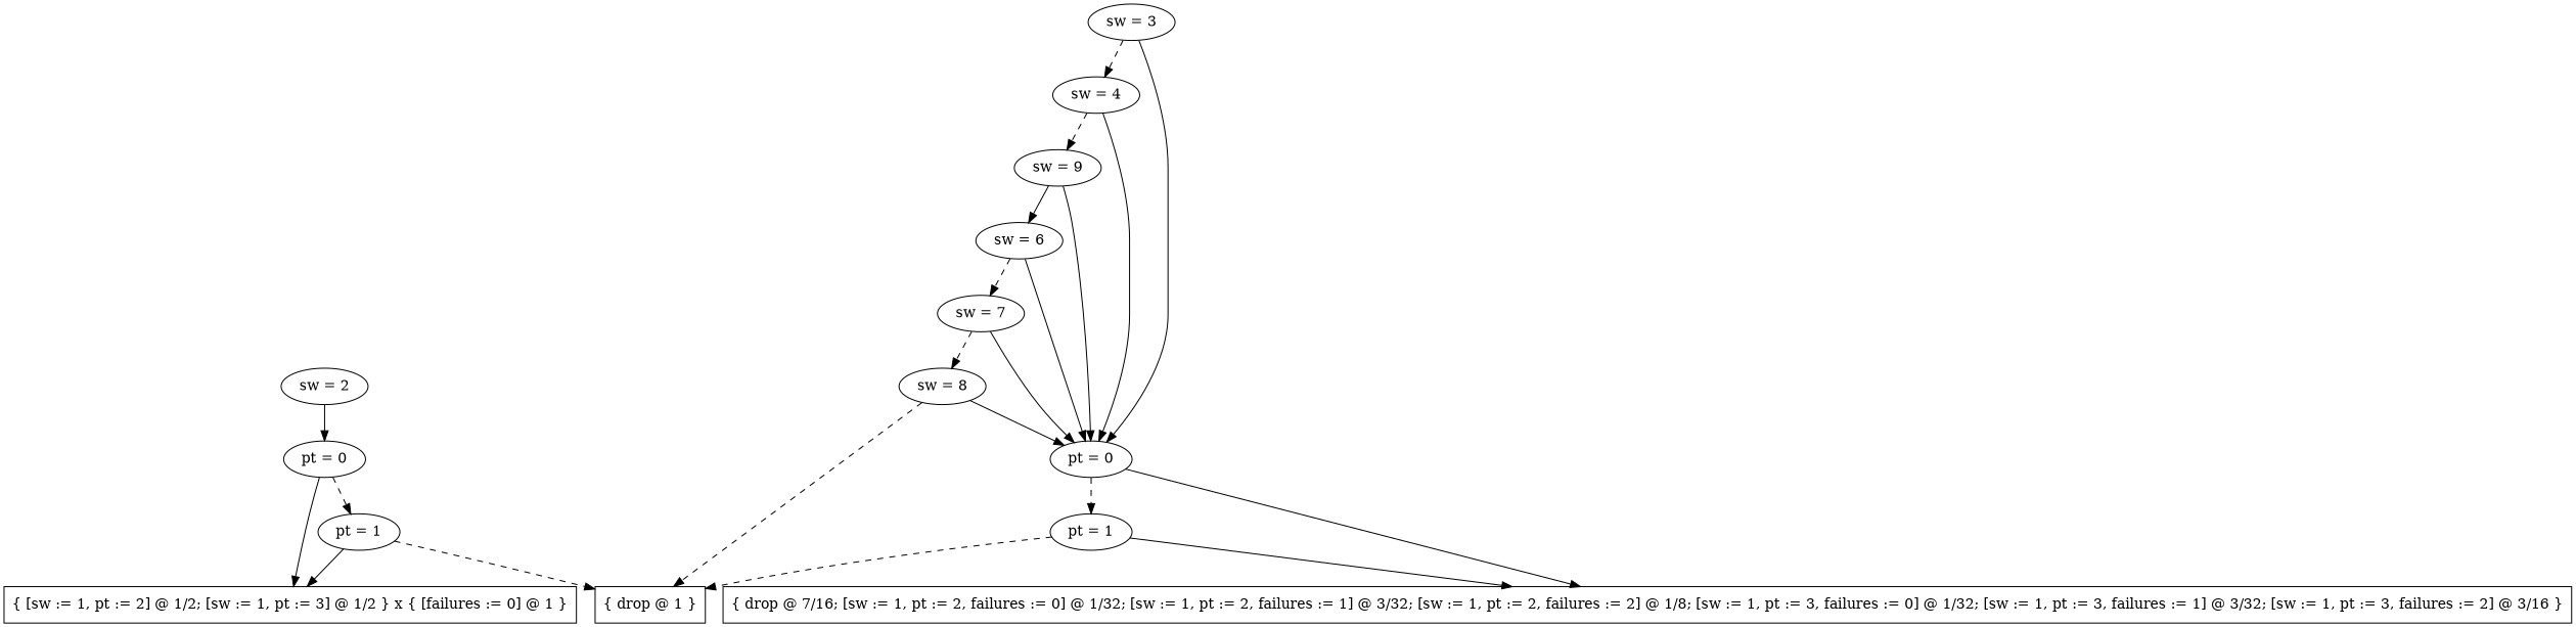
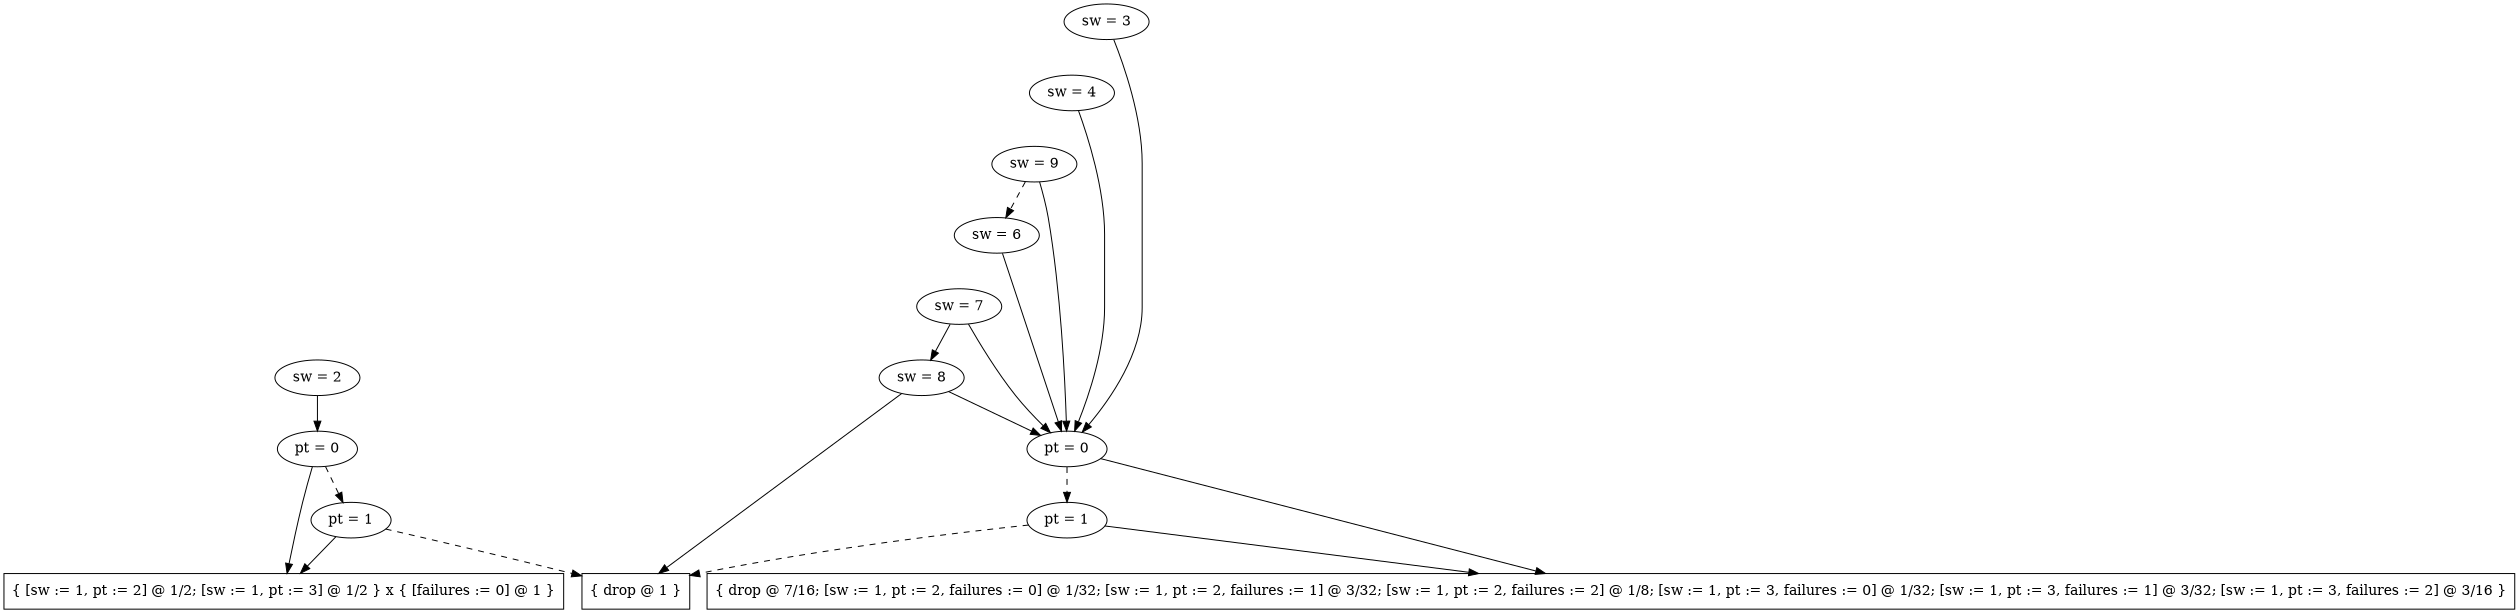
  digraph {
    n1 [label="sw = 4"]
    n2 [label="pt = 1"]
    n3 [label="pt = 1"]
    n4 [label="sw = 9"]
    n5 [label="sw = 3"]
    n6 [label="sw = 2"]
    n7 [label="sw = 7"]
    n8 [label="sw = 8"]
    n9 [label="sw = 6"]
    n10 [label="pt = 0"]
    n11 [label="pt = 0"]
    n12 [label="{ [sw := 1, pt := 2] @ 1/2; [sw := 1, pt := 3] @ 1/2 } x { [failures := 0] @ 1 }" shape=box]
    n13 [label="{ drop @ 1 }" shape=box]
    n14 [label="{ drop @ 7/16; [sw := 1, pt := 2, failures := 0] @ 1/32; [sw := 1, pt := 2, failures := 1] @ 3/32; [sw := 1, pt := 2, failures := 2] @ 1/8; [sw := 1, pt := 3, failures := 0] @ 1/32; [sw := 1, pt := 3, failures := 1] @ 3/32; [sw := 1, pt := 3, failures := 2] @ 3/16 }" shape=box]
    subgraph sub_1 {
      rank=same
      n1
    }
    subgraph sub_2 {
      rank=same
      n2
      n3
    }
    subgraph sub_3 {
      rank=same
      n4
    }
    subgraph sub_4 {
      rank=same
      n5
    }
    subgraph sub_5 {
      rank=same
      n6
    }
    subgraph sub_6 {
      rank=same
      n7
    }
    subgraph sub_7 {
      rank=same
      n8
    }
    subgraph sub_8 {
      rank=same
      n9
    }
    subgraph sub_9 {
      rank=same
      n10
      n11
    }
-   n1 -> n4 [style=dashed]
    n1 -> n11
    n2 -> n12
    n2 -> n13 [style=dashed]
    n3 -> n13 [style=dashed]
    n3 -> n14
-   n4 -> n9 [style=solid]
+   n4 -> n9 [style=dashed]
    n4 -> n11
-   n5 -> n1 [style=dashed]
    n5 -> n11
    n6 -> n10
-   n7 -> n8 [style=dashed]
+   n7 -> n8 [style=solid]
    n7 -> n11
    n8 -> n11
-   n8 -> n13 [style=dashed]
-   n9 -> n7 [style=dashed]
+   n8 -> n13 [style=solid]
    n9 -> n11
    n10 -> n2 [style=dashed]
    n10 -> n12
    n11 -> n3 [style=dashed]
    n11 -> n14
  }
